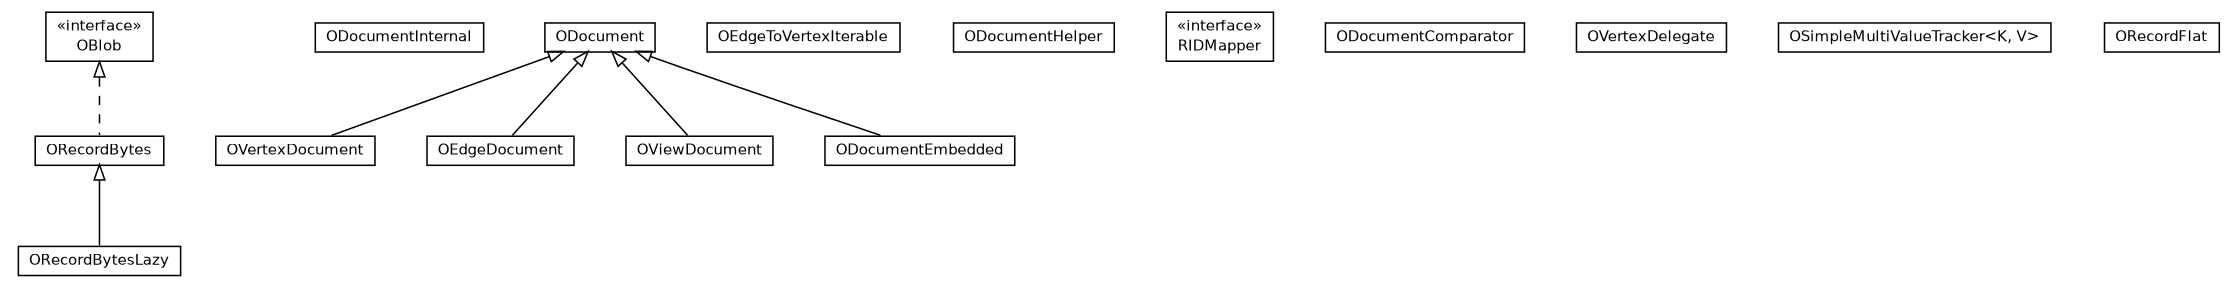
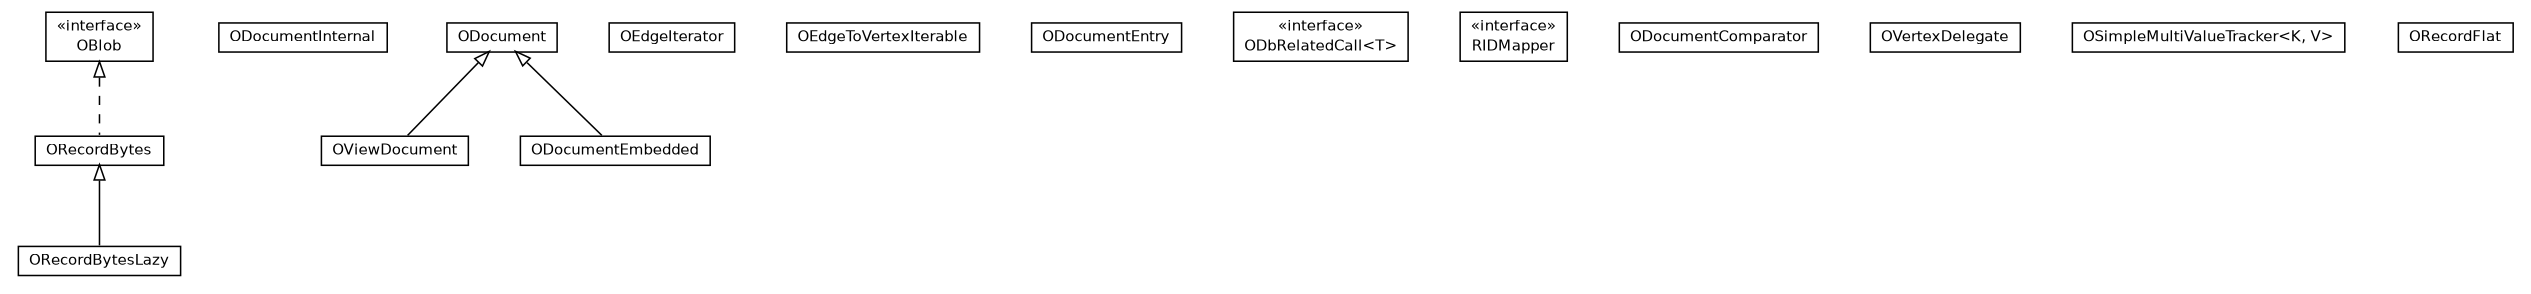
  digraph {
    nodesep=0.25
    ranksep=0.5
    node [fontcolor=black fontname=Helvetica fontsize=10.0 shape=plaintext]
    edge [arrowtail=empty dir=back fontname=Helvetica fontsize=10 headport=p labelfontname=Helvetica labelfontsize=10 tailport=p]
    n1 [label=<<table title="com.orientechnologies.orient.core.record.impl.ORecordBytesLazy" border="0" cellborder="1" cellspacing="0" cellpadding="2" port="p" href="./ORecordBytesLazy.html"> 		<tr><td><table border="0" cellspacing="0" cellpadding="1"> <tr><td align="center" balign="center"> ORecordBytesLazy </td></tr> 		</table></td></tr> 		</table>>]
    n2 [label=<<table title="com.orientechnologies.orient.core.record.impl.ODocumentInternal" border="0" cellborder="1" cellspacing="0" cellpadding="2" port="p" href="./ODocumentInternal.html"> 		<tr><td><table border="0" cellspacing="0" cellpadding="1"> <tr><td align="center" balign="center"> ODocumentInternal </td></tr> 		</table></td></tr> 		</table>>]
    n3 [label=<<table title="com.orientechnologies.orient.core.record.impl.ODocument" border="0" cellborder="1" cellspacing="0" cellpadding="2" port="p" href="./ODocument.html"> 		<tr><td><table border="0" cellspacing="0" cellpadding="1"> <tr><td align="center" balign="center"> ODocument </td></tr> 		</table></td></tr> 		</table>>]
-   n4 [label=<<table title="com.orientechnologies.orient.core.record.impl.OVertexDocument" border="0" cellborder="1" cellspacing="0" cellpadding="2" port="p" href="./OVertexDocument.html"> 		<tr><td><table border="0" cellspacing="0" cellpadding="1"> <tr><td align="center" balign="center"> OVertexDocument </td></tr> 		</table></td></tr> 		</table>>]
-   n5 [label=<<table title="com.orientechnologies.orient.core.record.impl.OEdgeDocument" border="0" cellborder="1" cellspacing="0" cellpadding="2" port="p" href="./OEdgeDocument.html"> 		<tr><td><table border="0" cellspacing="0" cellpadding="1"> <tr><td align="center" balign="center"> OEdgeDocument </td></tr> 		</table></td></tr> 		</table>>]
    n6 [label=<<table title="com.orientechnologies.orient.core.record.impl.OViewDocument" border="0" cellborder="1" cellspacing="0" cellpadding="2" port="p" href="./OViewDocument.html"> 		<tr><td><table border="0" cellspacing="0" cellpadding="1"> <tr><td align="center" balign="center"> OViewDocument </td></tr> 		</table></td></tr> 		</table>>]
    n7 [label=<<table title="com.orientechnologies.orient.core.record.impl.ODocumentEmbedded" border="0" cellborder="1" cellspacing="0" cellpadding="2" port="p" href="./ODocumentEmbedded.html"> 		<tr><td><table border="0" cellspacing="0" cellpadding="1"> <tr><td align="center" balign="center"> ODocumentEmbedded </td></tr> 		</table></td></tr> 		</table>>]
+   n8 [label=<<table title="com.orientechnologies.orient.core.record.impl.OEdgeIterator" border="0" cellborder="1" cellspacing="0" cellpadding="2" port="p" href="./OEdgeIterator.html"> 		<tr><td><table border="0" cellspacing="0" cellpadding="1"> <tr><td align="center" balign="center"> OEdgeIterator </td></tr> 		</table></td></tr> 		</table>>]
    n9 [label=<<table title="com.orientechnologies.orient.core.record.impl.OEdgeToVertexIterable" border="0" cellborder="1" cellspacing="0" cellpadding="2" port="p" href="./OEdgeToVertexIterable.html"> 		<tr><td><table border="0" cellspacing="0" cellpadding="1"> <tr><td align="center" balign="center"> OEdgeToVertexIterable </td></tr> 		</table></td></tr> 		</table>>]
+   n10 [label=<<table title="com.orientechnologies.orient.core.record.impl.ODocumentEntry" border="0" cellborder="1" cellspacing="0" cellpadding="2" port="p" href="./ODocumentEntry.html"> 		<tr><td><table border="0" cellspacing="0" cellpadding="1"> <tr><td align="center" balign="center"> ODocumentEntry </td></tr> 		</table></td></tr> 		</table>>]
    n11 [label=<<table title="com.orientechnologies.orient.core.record.impl.ORecordBytes" border="0" cellborder="1" cellspacing="0" cellpadding="2" port="p" href="./ORecordBytes.html"> 		<tr><td><table border="0" cellspacing="0" cellpadding="1"> <tr><td align="center" balign="center"> ORecordBytes </td></tr> 		</table></td></tr> 		</table>>]
    n12 [label=<<table title="com.orientechnologies.orient.core.record.impl.OBlob" border="0" cellborder="1" cellspacing="0" cellpadding="2" port="p" href="./OBlob.html"> 		<tr><td><table border="0" cellspacing="0" cellpadding="1"> <tr><td align="center" balign="center"> &#171;interface&#187; </td></tr> <tr><td align="center" balign="center"> OBlob </td></tr> 		</table></td></tr> 		</table>>]
-   n13 [label=<<table title="com.orientechnologies.orient.core.record.impl.ODocumentHelper" border="0" cellborder="1" cellspacing="0" cellpadding="2" port="p" href="./ODocumentHelper.html"> 		<tr><td><table border="0" cellspacing="0" cellpadding="1"> <tr><td align="center" balign="center"> ODocumentHelper </td></tr> 		</table></td></tr> 		</table>>]
+   n14 [label=<<table title="com.orientechnologies.orient.core.record.impl.ODocumentHelper.ODbRelatedCall" border="0" cellborder="1" cellspacing="0" cellpadding="2" port="p" href="./ODocumentHelper.ODbRelatedCall.html"> 		<tr><td><table border="0" cellspacing="0" cellpadding="1"> <tr><td align="center" balign="center"> &#171;interface&#187; </td></tr> <tr><td align="center" balign="center"> ODbRelatedCall&lt;T&gt; </td></tr> 		</table></td></tr> 		</table>>]
    n15 [label=<<table title="com.orientechnologies.orient.core.record.impl.ODocumentHelper.RIDMapper" border="0" cellborder="1" cellspacing="0" cellpadding="2" port="p" href="./ODocumentHelper.RIDMapper.html"> 		<tr><td><table border="0" cellspacing="0" cellpadding="1"> <tr><td align="center" balign="center"> &#171;interface&#187; </td></tr> <tr><td align="center" balign="center"> RIDMapper </td></tr> 		</table></td></tr> 		</table>>]
    n16 [label=<<table title="com.orientechnologies.orient.core.record.impl.ODocumentComparator" border="0" cellborder="1" cellspacing="0" cellpadding="2" port="p" href="./ODocumentComparator.html"> 		<tr><td><table border="0" cellspacing="0" cellpadding="1"> <tr><td align="center" balign="center"> ODocumentComparator </td></tr> 		</table></td></tr> 		</table>>]
    n17 [label=<<table title="com.orientechnologies.orient.core.record.impl.OVertexDelegate" border="0" cellborder="1" cellspacing="0" cellpadding="2" port="p" href="./OVertexDelegate.html"> 		<tr><td><table border="0" cellspacing="0" cellpadding="1"> <tr><td align="center" balign="center"> OVertexDelegate </td></tr> 		</table></td></tr> 		</table>>]
    n18 [label=<<table title="com.orientechnologies.orient.core.record.impl.OSimpleMultiValueTracker" border="0" cellborder="1" cellspacing="0" cellpadding="2" port="p" href="./OSimpleMultiValueTracker.html"> 		<tr><td><table border="0" cellspacing="0" cellpadding="1"> <tr><td align="center" balign="center"> OSimpleMultiValueTracker&lt;K, V&gt; </td></tr> 		</table></td></tr> 		</table>>]
    n19 [label=<<table title="com.orientechnologies.orient.core.record.impl.ORecordFlat" border="0" cellborder="1" cellspacing="0" cellpadding="2" port="p" href="./ORecordFlat.html"> 		<tr><td><table border="0" cellspacing="0" cellpadding="1"> <tr><td align="center" balign="center"> ORecordFlat </td></tr> 		</table></td></tr> 		</table>>]
-   n3 -> n4
-   n3 -> n5
    n3 -> n6
    n3 -> n7
    n11 -> n1
    n12 -> n11 [style=dashed]
  }
